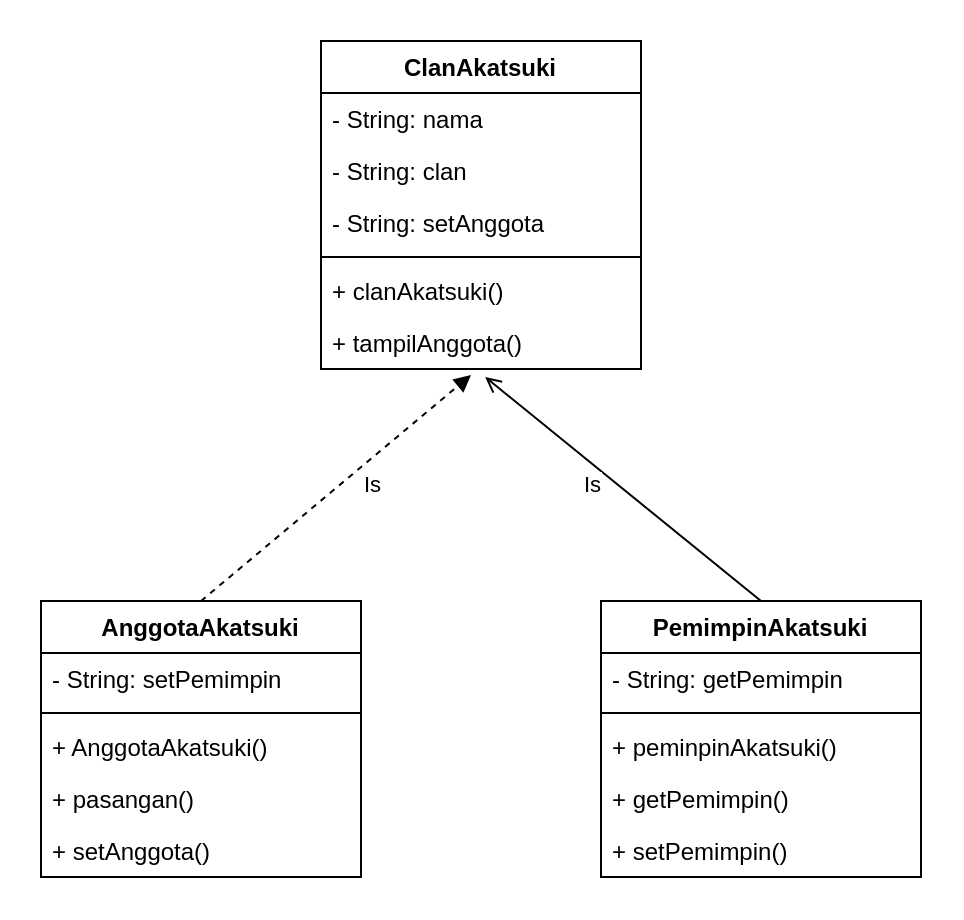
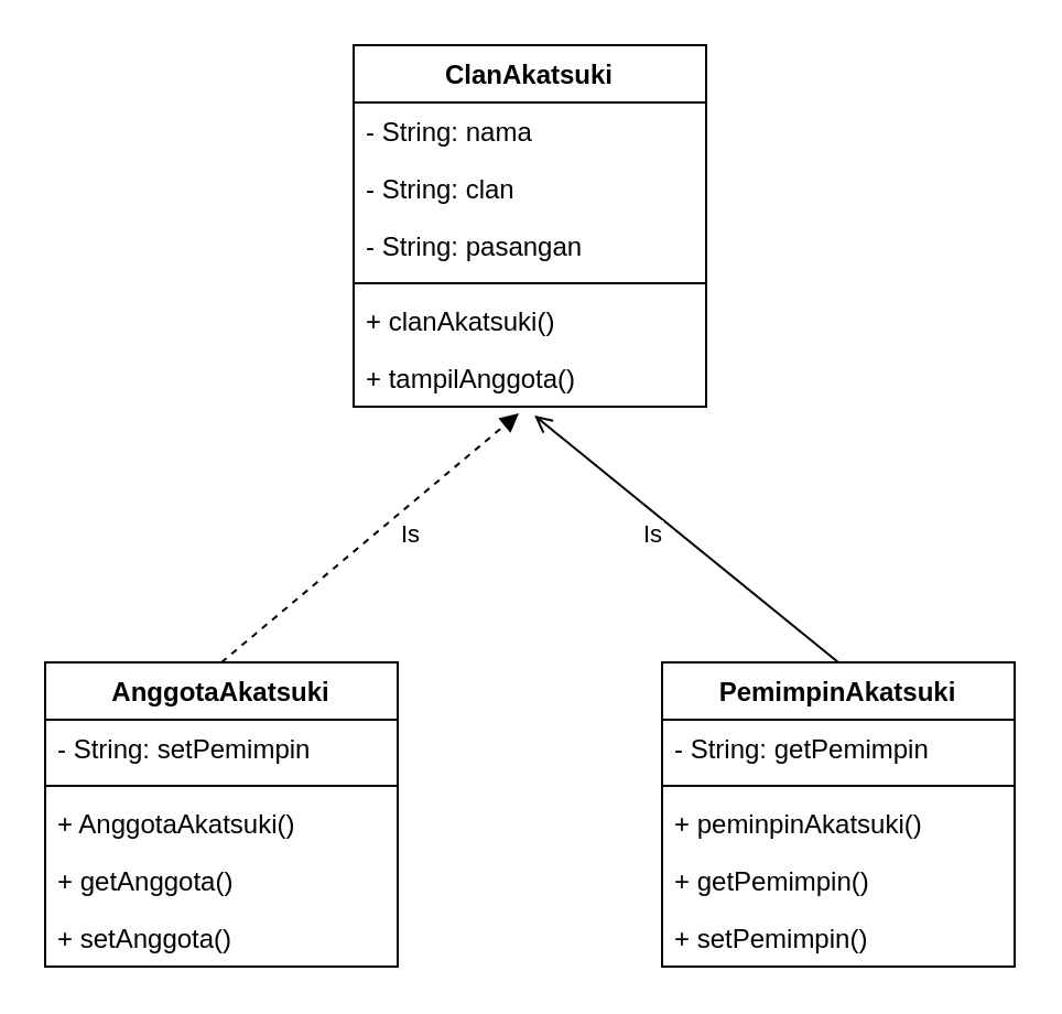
  <mxCell id="0" />
  <mxCell id="1" parent="0" />
  <mxCell id="2" value="ClanAkatsuki" style="swimlane;fontStyle=1;align=center;verticalAlign=top;childLayout=stackLayout;horizontal=1;startSize=26;horizontalStack=0;resizeParent=1;resizeParentMax=0;resizeLast=0;collapsible=1;marginBottom=0;" vertex="1" parent="1"><mxGeometry x="160" y="20" width="160" height="164" as="geometry" /></mxCell>
  <mxCell id="3" value="- String: nama" style="text;strokeColor=none;fillColor=none;align=left;verticalAlign=top;spacingLeft=4;spacingRight=4;overflow=hidden;rotatable=0;points=[[0,0.5],[1,0.5]];portConstraint=eastwest;" vertex="1" parent="2"><mxGeometry y="26" width="160" height="26" as="geometry" /></mxCell>
  <mxCell id="4" value="- String: clan" style="text;strokeColor=none;fillColor=none;align=left;verticalAlign=top;spacingLeft=4;spacingRight=4;overflow=hidden;rotatable=0;points=[[0,0.5],[1,0.5]];portConstraint=eastwest;" vertex="1" parent="2"><mxGeometry y="52" width="160" height="26" as="geometry" /></mxCell>
- <mxCell id="5" value="- String: setAnggota" style="text;strokeColor=none;fillColor=none;align=left;verticalAlign=top;spacingLeft=4;spacingRight=4;overflow=hidden;rotatable=0;points=[[0,0.5],[1,0.5]];portConstraint=eastwest;" vertex="1" parent="2"><mxGeometry y="78" width="160" height="26" as="geometry" /></mxCell>
+ <mxCell id="5" value="- String: pasangan" style="text;strokeColor=none;fillColor=none;align=left;verticalAlign=top;spacingLeft=4;spacingRight=4;overflow=hidden;rotatable=0;points=[[0,0.5],[1,0.5]];portConstraint=eastwest;" vertex="1" parent="2"><mxGeometry y="78" width="160" height="26" as="geometry" /></mxCell>
  <mxCell id="6" value="" style="line;strokeWidth=1;fillColor=none;align=left;verticalAlign=middle;spacingTop=-1;spacingLeft=3;spacingRight=3;rotatable=0;labelPosition=right;points=[];portConstraint=eastwest;" vertex="1" parent="2"><mxGeometry y="104" width="160" height="8" as="geometry" /></mxCell>
  <mxCell id="7" value="+ clanAkatsuki()" style="text;strokeColor=none;fillColor=none;align=left;verticalAlign=top;spacingLeft=4;spacingRight=4;overflow=hidden;rotatable=0;points=[[0,0.5],[1,0.5]];portConstraint=eastwest;" vertex="1" parent="2"><mxGeometry y="112" width="160" height="26" as="geometry" /></mxCell>
  <mxCell id="8" value="+ tampilAnggota()" style="text;strokeColor=none;fillColor=none;align=left;verticalAlign=top;spacingLeft=4;spacingRight=4;overflow=hidden;rotatable=0;points=[[0,0.5],[1,0.5]];portConstraint=eastwest;" vertex="1" parent="2"><mxGeometry y="138" width="160" height="26" as="geometry" /></mxCell>
  <mxCell id="9" value="AnggotaAkatsuki" style="swimlane;fontStyle=1;align=center;verticalAlign=top;childLayout=stackLayout;horizontal=1;startSize=26;horizontalStack=0;resizeParent=1;resizeParentMax=0;resizeLast=0;collapsible=1;marginBottom=0;" vertex="1" parent="1"><mxGeometry x="20" y="300" width="160" height="138" as="geometry" /></mxCell>
  <mxCell id="10" value="- String: setPemimpin" style="text;strokeColor=none;fillColor=none;align=left;verticalAlign=top;spacingLeft=4;spacingRight=4;overflow=hidden;rotatable=0;points=[[0,0.5],[1,0.5]];portConstraint=eastwest;" vertex="1" parent="9"><mxGeometry y="26" width="160" height="26" as="geometry" /></mxCell>
  <mxCell id="11" value="" style="line;strokeWidth=1;fillColor=none;align=left;verticalAlign=middle;spacingTop=-1;spacingLeft=3;spacingRight=3;rotatable=0;labelPosition=right;points=[];portConstraint=eastwest;" vertex="1" parent="9"><mxGeometry y="52" width="160" height="8" as="geometry" /></mxCell>
  <mxCell id="12" value="+ AnggotaAkatsuki()" style="text;strokeColor=none;fillColor=none;align=left;verticalAlign=top;spacingLeft=4;spacingRight=4;overflow=hidden;rotatable=0;points=[[0,0.5],[1,0.5]];portConstraint=eastwest;" vertex="1" parent="9"><mxGeometry y="60" width="160" height="26" as="geometry" /></mxCell>
- <mxCell id="13" value="+ pasangan()" style="text;strokeColor=none;fillColor=none;align=left;verticalAlign=top;spacingLeft=4;spacingRight=4;overflow=hidden;rotatable=0;points=[[0,0.5],[1,0.5]];portConstraint=eastwest;" vertex="1" parent="9"><mxGeometry y="86" width="160" height="26" as="geometry" /></mxCell>
+ <mxCell id="13" value="+ getAnggota()" style="text;strokeColor=none;fillColor=none;align=left;verticalAlign=top;spacingLeft=4;spacingRight=4;overflow=hidden;rotatable=0;points=[[0,0.5],[1,0.5]];portConstraint=eastwest;" vertex="1" parent="9"><mxGeometry y="86" width="160" height="26" as="geometry" /></mxCell>
  <mxCell id="14" value="+ setAnggota()" style="text;strokeColor=none;fillColor=none;align=left;verticalAlign=top;spacingLeft=4;spacingRight=4;overflow=hidden;rotatable=0;points=[[0,0.5],[1,0.5]];portConstraint=eastwest;" vertex="1" parent="9"><mxGeometry y="112" width="160" height="26" as="geometry" /></mxCell>
  <mxCell id="15" value="" style="endArrow=block;endFill=1;html=1;align=left;verticalAlign=top;exitX=0.5;exitY=0;exitDx=0;exitDy=0;entryX=0.469;entryY=1.115;entryDx=0;entryDy=0;entryPerimeter=0;dashed=1;" edge="1" parent="1" source="9" target="8"><mxGeometry x="-1" relative="1" as="geometry"><mxPoint x="160" y="260" as="sourcePoint" /><mxPoint x="320" y="260" as="targetPoint" /></mxGeometry></mxCell>
  <mxCell id="16" value="Is" style="edgeLabel;resizable=0;html=1;align=left;verticalAlign=bottom;" connectable="0" vertex="1" parent="15"><mxGeometry x="-1" relative="1" as="geometry"><mxPoint x="80" y="-50" as="offset" /></mxGeometry></mxCell>
  <mxCell id="17" value="PemimpinAkatsuki" style="swimlane;fontStyle=1;align=center;verticalAlign=top;childLayout=stackLayout;horizontal=1;startSize=26;horizontalStack=0;resizeParent=1;resizeParentMax=0;resizeLast=0;collapsible=1;marginBottom=0;" vertex="1" parent="1"><mxGeometry x="300" y="300" width="160" height="138" as="geometry" /></mxCell>
  <mxCell id="18" value="- String: getPemimpin" style="text;strokeColor=none;fillColor=none;align=left;verticalAlign=top;spacingLeft=4;spacingRight=4;overflow=hidden;rotatable=0;points=[[0,0.5],[1,0.5]];portConstraint=eastwest;" vertex="1" parent="17"><mxGeometry y="26" width="160" height="26" as="geometry" /></mxCell>
  <mxCell id="19" value="" style="line;strokeWidth=1;fillColor=none;align=left;verticalAlign=middle;spacingTop=-1;spacingLeft=3;spacingRight=3;rotatable=0;labelPosition=right;points=[];portConstraint=eastwest;" vertex="1" parent="17"><mxGeometry y="52" width="160" height="8" as="geometry" /></mxCell>
  <mxCell id="20" value="+ peminpinAkatsuki()" style="text;strokeColor=none;fillColor=none;align=left;verticalAlign=top;spacingLeft=4;spacingRight=4;overflow=hidden;rotatable=0;points=[[0,0.5],[1,0.5]];portConstraint=eastwest;" vertex="1" parent="17"><mxGeometry y="60" width="160" height="26" as="geometry" /></mxCell>
  <mxCell id="21" value="+ getPemimpin()" style="text;strokeColor=none;fillColor=none;align=left;verticalAlign=top;spacingLeft=4;spacingRight=4;overflow=hidden;rotatable=0;points=[[0,0.5],[1,0.5]];portConstraint=eastwest;" vertex="1" parent="17"><mxGeometry y="86" width="160" height="26" as="geometry" /></mxCell>
  <mxCell id="22" value="+ setPemimpin()" style="text;strokeColor=none;fillColor=none;align=left;verticalAlign=top;spacingLeft=4;spacingRight=4;overflow=hidden;rotatable=0;points=[[0,0.5],[1,0.5]];portConstraint=eastwest;" vertex="1" parent="17"><mxGeometry y="112" width="160" height="26" as="geometry" /></mxCell>
  <mxCell id="23" value="" style="endArrow=open;endFill=1;html=1;align=left;verticalAlign=top;exitX=0.5;exitY=0;exitDx=0;exitDy=0;entryX=0.513;entryY=1.154;entryDx=0;entryDy=0;entryPerimeter=0;" edge="1" parent="1" source="17" target="8"><mxGeometry x="-1" relative="1" as="geometry"><mxPoint x="100" y="340" as="sourcePoint" /><mxPoint x="240" y="220" as="targetPoint" /></mxGeometry></mxCell>
  <mxCell id="24" value="Is" style="edgeLabel;resizable=0;html=1;align=left;verticalAlign=bottom;" connectable="0" vertex="1" parent="23"><mxGeometry x="-1" relative="1" as="geometry"><mxPoint x="-90" y="-50" as="offset" /></mxGeometry></mxCell>
